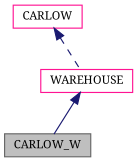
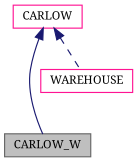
  digraph {
    fontname="Noto Serif"
    node [color=deeppink fillcolor=white fontname="Noto Serif" fontsize=10 shape=record style=filled]
    edge [color=midnightblue dir=back fontname="Noto Serif" fontsize=10 labelfontname=Helvetica labelfontsize=10]
    n1 [color=gray40 fillcolor=grey75 fontcolor=black height=0.2 label=CARLOW_W width=0.4]
    n2 [height=0.2 label=WAREHOUSE width=0.4]
    n3 [height=0.2 label=CARLOW width=0.4]
-   n2 -> n1 [style=solid]
+   n3 -> n1 [style=solid]
    n3 -> n2 [style=dashed]
  }
